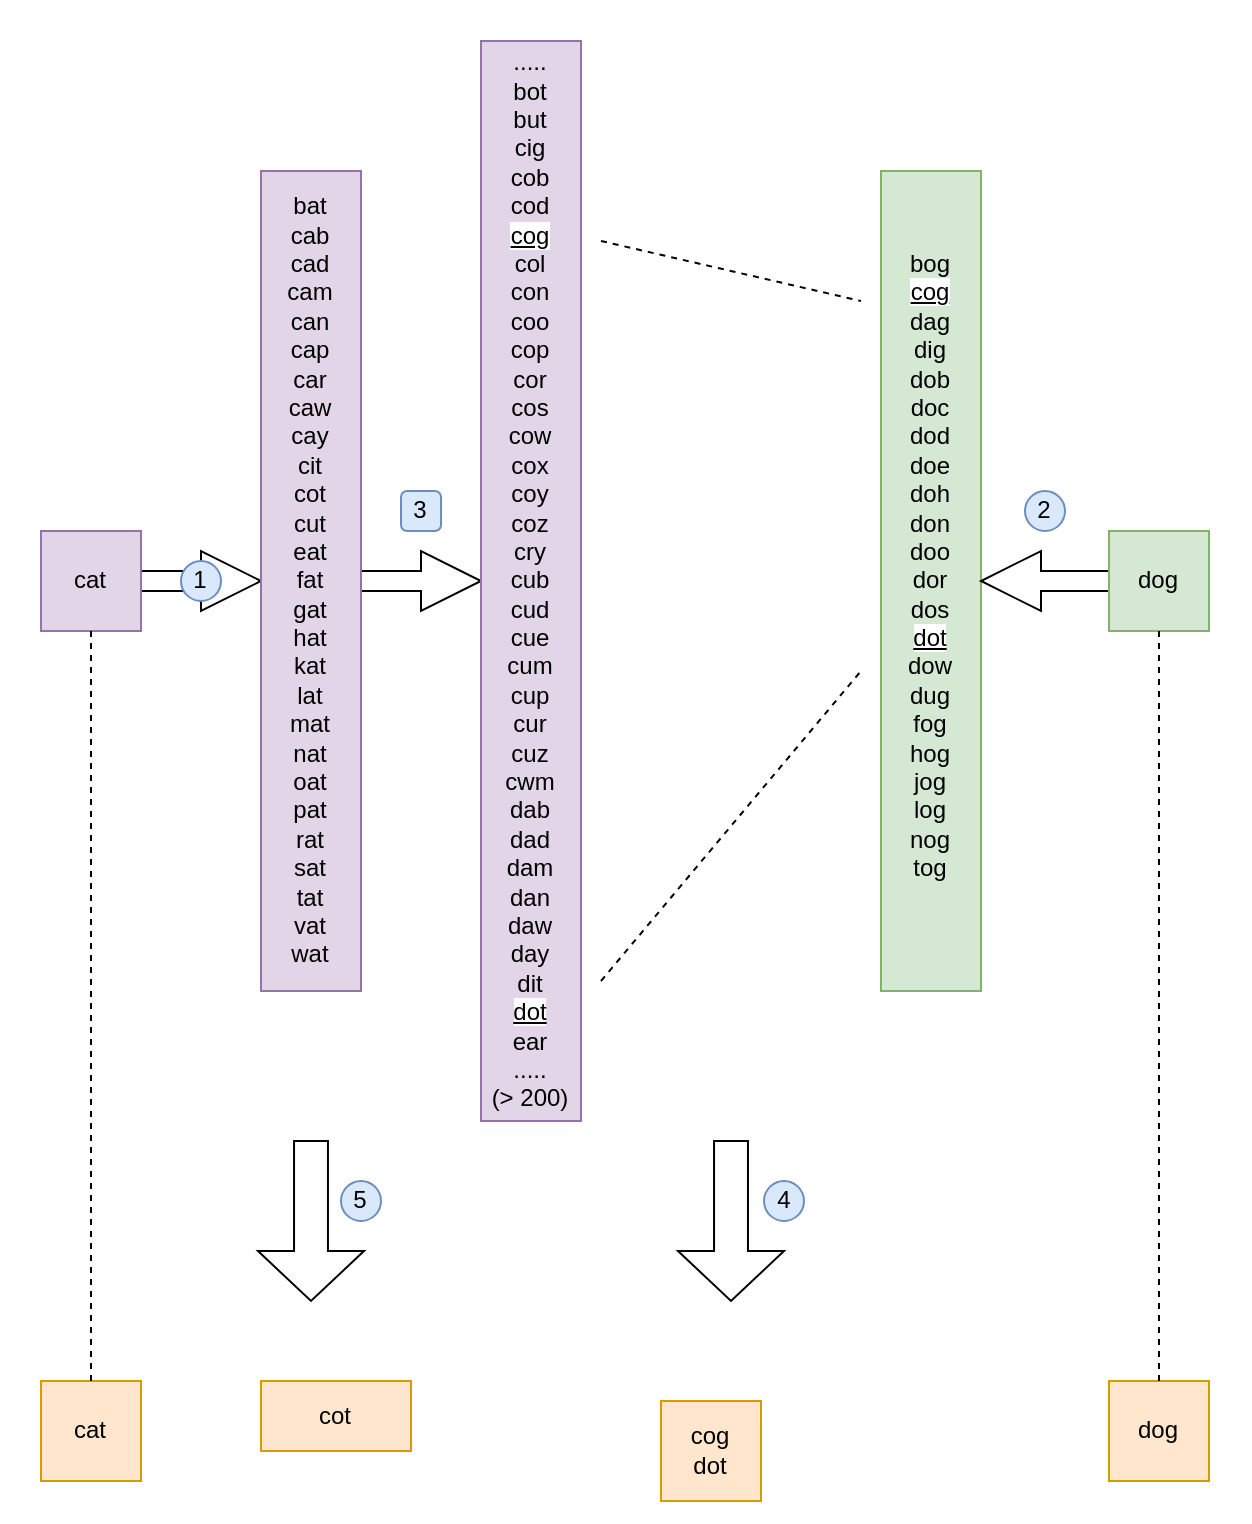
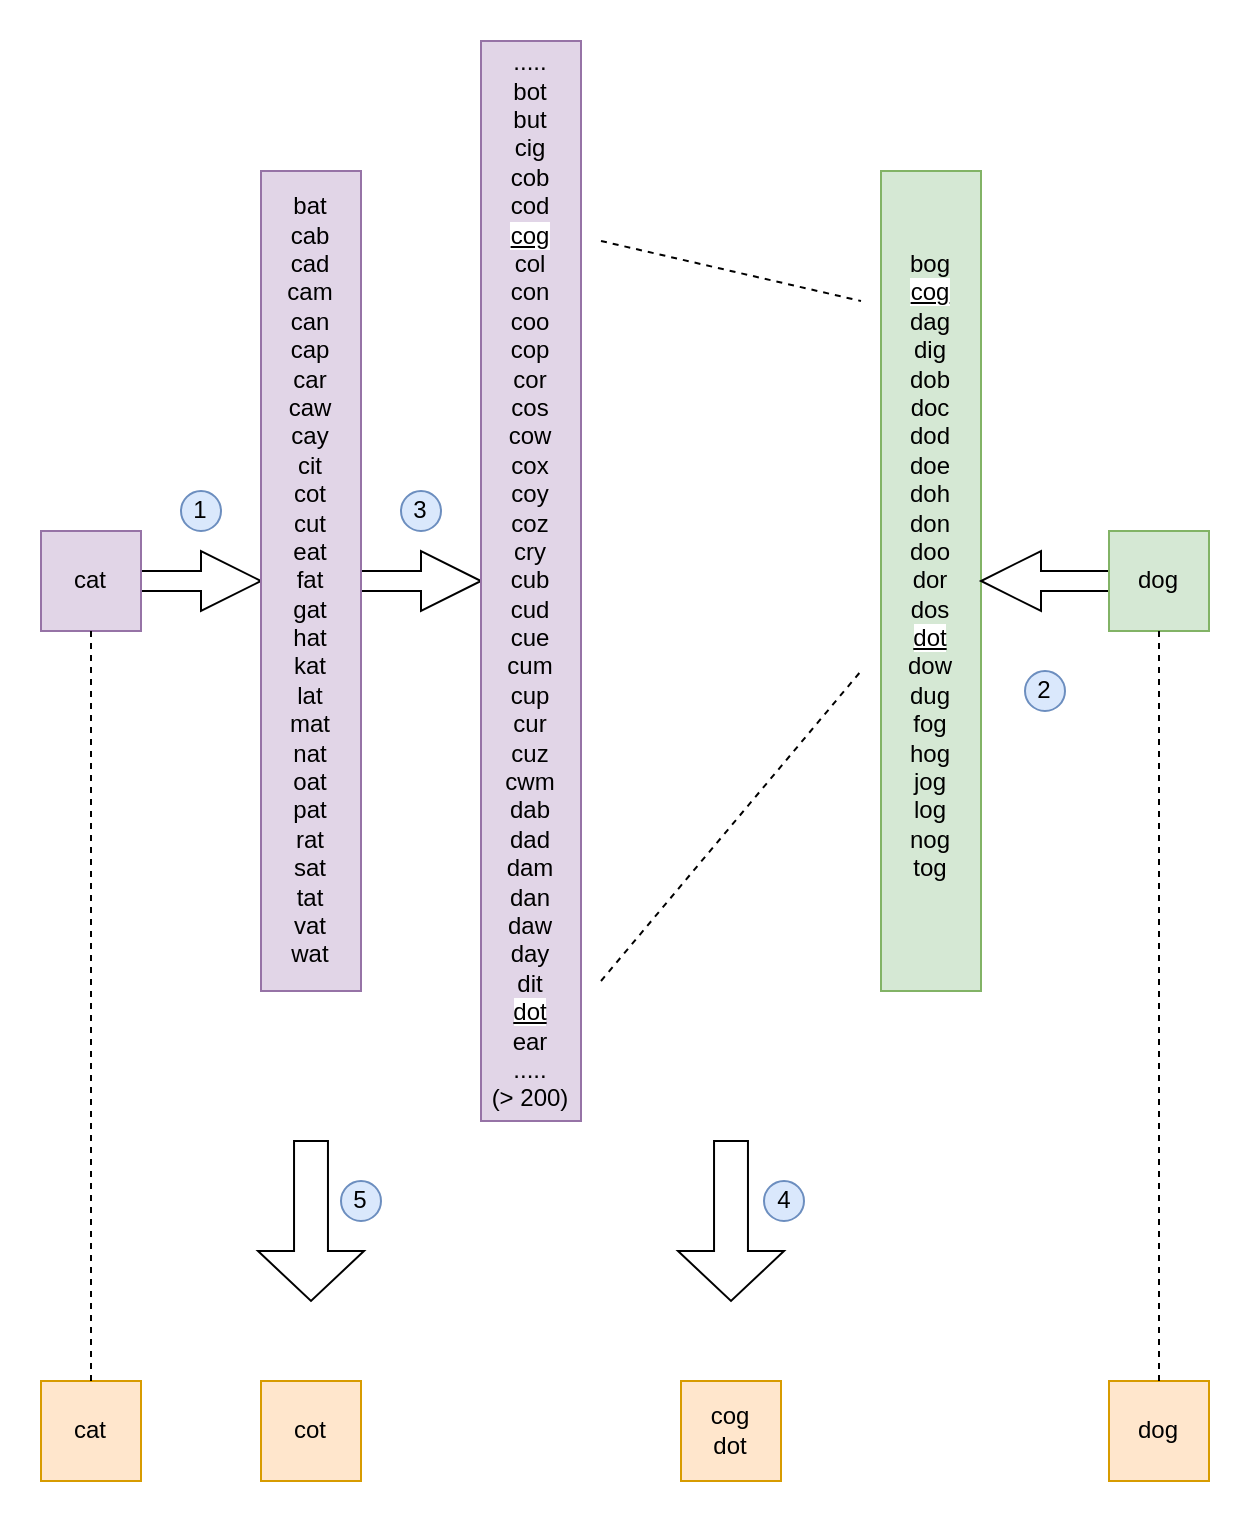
  <mxCell id="0" />
  <mxCell id="1" parent="0" />
  <mxCell id="2" style="edgeStyle=orthogonalEdgeStyle;rounded=0;orthogonalLoop=1;jettySize=auto;html=1;shape=arrow;" parent="1" source="3" target="5" edge="1"><mxGeometry relative="1" as="geometry" /></mxCell>
  <mxCell id="3" value="cat" style="rounded=0;whiteSpace=wrap;html=1;fillColor=#e1d5e7;strokeColor=#9673a6;" parent="1" vertex="1"><mxGeometry x="20" y="265" width="50" height="50" as="geometry" /></mxCell>
  <mxCell id="4" style="edgeStyle=orthogonalEdgeStyle;rounded=0;orthogonalLoop=1;jettySize=auto;html=1;entryX=0;entryY=0.5;entryDx=0;entryDy=0;shape=arrow;" parent="1" source="5" target="9" edge="1"><mxGeometry relative="1" as="geometry" /></mxCell>
  <mxCell id="5" value="&lt;div&gt;bat&lt;/div&gt;&lt;div&gt;cab&lt;/div&gt;&lt;div&gt;cad&lt;/div&gt;&lt;div&gt;cam&lt;/div&gt;&lt;div&gt;can&lt;/div&gt;&lt;div&gt;cap&lt;/div&gt;&lt;div&gt;car&lt;/div&gt;&lt;div&gt;caw&lt;/div&gt;&lt;div&gt;cay&lt;/div&gt;&lt;div&gt;cit&lt;/div&gt;&lt;div&gt;cot&lt;/div&gt;&lt;div&gt;cut&lt;/div&gt;&lt;div&gt;eat&lt;/div&gt;&lt;div&gt;fat&lt;/div&gt;&lt;div&gt;gat&lt;/div&gt;&lt;div&gt;hat&lt;/div&gt;&lt;div&gt;kat&lt;/div&gt;&lt;div&gt;lat&lt;/div&gt;&lt;div&gt;mat&lt;/div&gt;&lt;div&gt;nat&lt;/div&gt;&lt;div&gt;oat&lt;/div&gt;&lt;div&gt;pat&lt;/div&gt;&lt;div&gt;rat&lt;/div&gt;&lt;div&gt;sat&lt;/div&gt;&lt;div&gt;tat&lt;/div&gt;&lt;div&gt;vat&lt;/div&gt;&lt;div&gt;wat&lt;/div&gt;" style="rounded=0;whiteSpace=wrap;html=1;fillColor=#e1d5e7;strokeColor=#9673a6;" parent="1" vertex="1"><mxGeometry x="130" y="85" width="50" height="410" as="geometry" /></mxCell>
  <mxCell id="6" value="&lt;div&gt;bog&lt;/div&gt;&lt;div&gt;&lt;span style=&quot;background-color: rgb(255 , 255 , 255)&quot;&gt;&lt;u&gt;cog&lt;/u&gt;&lt;/span&gt;&lt;/div&gt;&lt;div&gt;dag&lt;/div&gt;&lt;div&gt;dig&lt;/div&gt;&lt;div&gt;dob&lt;/div&gt;&lt;div&gt;doc&lt;/div&gt;&lt;div&gt;dod&lt;/div&gt;&lt;div&gt;doe&lt;/div&gt;&lt;div&gt;doh&lt;/div&gt;&lt;div&gt;don&lt;/div&gt;&lt;div&gt;doo&lt;/div&gt;&lt;div&gt;dor&lt;/div&gt;&lt;div&gt;dos&lt;/div&gt;&lt;div&gt;&lt;span style=&quot;background-color: rgb(255 , 255 , 255)&quot;&gt;&lt;u&gt;dot&lt;/u&gt;&lt;/span&gt;&lt;/div&gt;&lt;div&gt;dow&lt;/div&gt;&lt;div&gt;dug&lt;/div&gt;&lt;div&gt;fog&lt;/div&gt;&lt;div&gt;hog&lt;/div&gt;&lt;div&gt;jog&lt;/div&gt;&lt;div&gt;log&lt;/div&gt;&lt;div&gt;nog&lt;/div&gt;&lt;div&gt;tog&lt;/div&gt;&lt;div&gt;&lt;br&gt;&lt;/div&gt;" style="rounded=0;whiteSpace=wrap;html=1;fillColor=#d5e8d4;strokeColor=#82b366;" parent="1" vertex="1"><mxGeometry x="440" y="85" width="50" height="410" as="geometry" /></mxCell>
  <mxCell id="7" style="edgeStyle=orthogonalEdgeStyle;rounded=0;orthogonalLoop=1;jettySize=auto;html=1;entryX=1;entryY=0.5;entryDx=0;entryDy=0;shape=arrow;" parent="1" source="8" target="6" edge="1"><mxGeometry relative="1" as="geometry" /></mxCell>
  <mxCell id="8" value="dog" style="rounded=0;whiteSpace=wrap;html=1;fillColor=#d5e8d4;strokeColor=#82b366;" parent="1" vertex="1"><mxGeometry x="554" y="265" width="50" height="50" as="geometry" /></mxCell>
  <mxCell id="9" value="&lt;div&gt;&lt;div&gt;.....&lt;/div&gt;&lt;div&gt;bot&lt;/div&gt;&lt;div&gt;but&lt;/div&gt;&lt;div&gt;cig&lt;/div&gt;&lt;div&gt;cob&lt;/div&gt;&lt;div&gt;cod&lt;/div&gt;&lt;div&gt;&lt;span style=&quot;background-color: rgb(255 , 255 , 255)&quot;&gt;&lt;u&gt;cog&lt;/u&gt;&lt;/span&gt;&lt;/div&gt;&lt;div&gt;col&lt;/div&gt;&lt;div&gt;con&lt;/div&gt;&lt;div&gt;coo&lt;/div&gt;&lt;div&gt;cop&lt;/div&gt;&lt;div&gt;cor&lt;/div&gt;&lt;div&gt;cos&lt;/div&gt;&lt;div&gt;cow&lt;/div&gt;&lt;div&gt;cox&lt;/div&gt;&lt;div&gt;coy&lt;/div&gt;&lt;div&gt;coz&lt;/div&gt;&lt;div&gt;cry&lt;/div&gt;&lt;div&gt;cub&lt;/div&gt;&lt;div&gt;cud&lt;/div&gt;&lt;div&gt;cue&lt;/div&gt;&lt;div&gt;cum&lt;/div&gt;&lt;div&gt;cup&lt;/div&gt;&lt;div&gt;cur&lt;/div&gt;&lt;div&gt;cuz&lt;/div&gt;&lt;div&gt;cwm&lt;/div&gt;&lt;div&gt;dab&lt;/div&gt;&lt;div&gt;dad&lt;/div&gt;&lt;div&gt;dam&lt;/div&gt;&lt;div&gt;dan&lt;/div&gt;&lt;div&gt;daw&lt;/div&gt;&lt;div&gt;day&lt;/div&gt;&lt;div&gt;dit&lt;/div&gt;&lt;div&gt;&lt;span style=&quot;background-color: rgb(255 , 255 , 255)&quot;&gt;&lt;u&gt;dot&lt;/u&gt;&lt;/span&gt;&lt;/div&gt;&lt;div&gt;ear&lt;br&gt;.....&lt;/div&gt;&lt;/div&gt;&lt;div&gt;(&amp;gt; 200)&lt;/div&gt;" style="rounded=0;whiteSpace=wrap;html=1;fillColor=#e1d5e7;strokeColor=#9673a6;" parent="1" vertex="1"><mxGeometry x="240" y="20" width="50" height="540" as="geometry" /></mxCell>
  <mxCell id="10" value="" style="endArrow=none;html=1;startArrow=none;startFill=0;dashed=1;endFill=0;" parent="1" edge="1"><mxGeometry width="50" height="50" relative="1" as="geometry"><mxPoint x="300" y="120" as="sourcePoint" /><mxPoint x="430" y="150" as="targetPoint" /></mxGeometry></mxCell>
  <mxCell id="11" value="" style="endArrow=none;html=1;strokeColor=#000000;startArrow=none;startFill=0;dashed=1;strokeWidth=1;endFill=0;" parent="1" edge="1"><mxGeometry width="50" height="50" relative="1" as="geometry"><mxPoint x="300" y="490" as="sourcePoint" /><mxPoint x="430" y="335" as="targetPoint" /></mxGeometry></mxCell>
- <mxCell id="12" value="1" style="ellipse;whiteSpace=wrap;html=1;aspect=fixed;fillColor=#dae8fc;strokeColor=#6c8ebf;" vertex="1" parent="1"><mxGeometry x="90" y="280" width="20" height="20" as="geometry" /></mxCell>
- <mxCell id="13" value="2" style="ellipse;whiteSpace=wrap;html=1;aspect=fixed;fillColor=#dae8fc;strokeColor=#6c8ebf;" vertex="1" parent="1"><mxGeometry x="512" y="245" width="20" height="20" as="geometry" /></mxCell>
- <mxCell id="14" value="3" style="whiteSpace=wrap;html=1;aspect=fixed;fillColor=#dae8fc;strokeColor=#6c8ebf;rounded=1;" vertex="1" parent="1"><mxGeometry x="200" y="245" width="20" height="20" as="geometry" /></mxCell>
- <mxCell id="15" value="cog&lt;br&gt;dot" style="rounded=0;whiteSpace=wrap;html=1;fillColor=#ffe6cc;strokeColor=#d79b00;" vertex="1" parent="1"><mxGeometry x="330" y="700" width="50" height="50" as="geometry" /></mxCell>
- <mxCell id="16" value="cot" style="rounded=0;whiteSpace=wrap;html=1;fillColor=#ffe6cc;strokeColor=#d79b00;" vertex="1" parent="1"><mxGeometry x="130" y="690" width="75" height="35" as="geometry" /></mxCell>
+ <mxCell id="12" value="1" style="ellipse;whiteSpace=wrap;html=1;aspect=fixed;fillColor=#dae8fc;strokeColor=#6c8ebf;" vertex="1" parent="1"><mxGeometry x="90" y="245" width="20" height="20" as="geometry" /></mxCell>
+ <mxCell id="13" value="2" style="ellipse;whiteSpace=wrap;html=1;aspect=fixed;fillColor=#dae8fc;strokeColor=#6c8ebf;" vertex="1" parent="1"><mxGeometry x="512" y="335" width="20" height="20" as="geometry" /></mxCell>
+ <mxCell id="14" value="3" style="ellipse;whiteSpace=wrap;html=1;aspect=fixed;fillColor=#dae8fc;strokeColor=#6c8ebf;" vertex="1" parent="1"><mxGeometry x="200" y="245" width="20" height="20" as="geometry" /></mxCell>
+ <mxCell id="15" value="cog&lt;br&gt;dot" style="rounded=0;whiteSpace=wrap;html=1;fillColor=#ffe6cc;strokeColor=#d79b00;" vertex="1" parent="1"><mxGeometry x="340" y="690" width="50" height="50" as="geometry" /></mxCell>
+ <mxCell id="16" value="cot" style="rounded=0;whiteSpace=wrap;html=1;fillColor=#ffe6cc;strokeColor=#d79b00;" vertex="1" parent="1"><mxGeometry x="130" y="690" width="50" height="50" as="geometry" /></mxCell>
  <mxCell id="17" value="cat" style="rounded=0;whiteSpace=wrap;html=1;fillColor=#ffe6cc;strokeColor=#d79b00;" vertex="1" parent="1"><mxGeometry x="20" y="690" width="50" height="50" as="geometry" /></mxCell>
  <mxCell id="18" value="dog" style="rounded=0;whiteSpace=wrap;html=1;fillColor=#ffe6cc;strokeColor=#d79b00;" vertex="1" parent="1"><mxGeometry x="554" y="690" width="50" height="50" as="geometry" /></mxCell>
  <mxCell id="19" value="4" style="ellipse;whiteSpace=wrap;html=1;aspect=fixed;fillColor=#dae8fc;strokeColor=#6c8ebf;" vertex="1" parent="1"><mxGeometry x="381.5" y="590" width="20" height="20" as="geometry" /></mxCell>
  <mxCell id="20" value="5" style="ellipse;whiteSpace=wrap;html=1;aspect=fixed;fillColor=#dae8fc;strokeColor=#6c8ebf;" vertex="1" parent="1"><mxGeometry x="170" y="590" width="20" height="20" as="geometry" /></mxCell>
  <mxCell id="21" value="" style="html=1;shadow=0;dashed=0;align=center;verticalAlign=middle;shape=mxgraph.arrows2.arrow;dy=0.68;dx=25;direction=south;notch=0;" vertex="1" parent="1"><mxGeometry x="338.5" y="570" width="53" height="80" as="geometry" /></mxCell>
  <mxCell id="22" value="" style="html=1;shadow=0;dashed=0;align=center;verticalAlign=middle;shape=mxgraph.arrows2.arrow;dy=0.68;dx=25;direction=south;notch=0;" vertex="1" parent="1"><mxGeometry x="128.5" y="570" width="53" height="80" as="geometry" /></mxCell>
  <mxCell id="23" value="" style="endArrow=none;html=1;strokeColor=#000000;startArrow=none;startFill=0;dashed=1;strokeWidth=1;endFill=0;" edge="1" parent="1" source="18" target="8"><mxGeometry width="50" height="50" relative="1" as="geometry"><mxPoint x="310" y="500" as="sourcePoint" /><mxPoint x="440" y="345" as="targetPoint" /></mxGeometry></mxCell>
  <mxCell id="24" value="" style="endArrow=none;html=1;strokeColor=#000000;startArrow=none;startFill=0;dashed=1;strokeWidth=1;endFill=0;" edge="1" parent="1" source="17" target="3"><mxGeometry width="50" height="50" relative="1" as="geometry"><mxPoint x="589" y="700" as="sourcePoint" /><mxPoint x="589" y="325" as="targetPoint" /></mxGeometry></mxCell>
